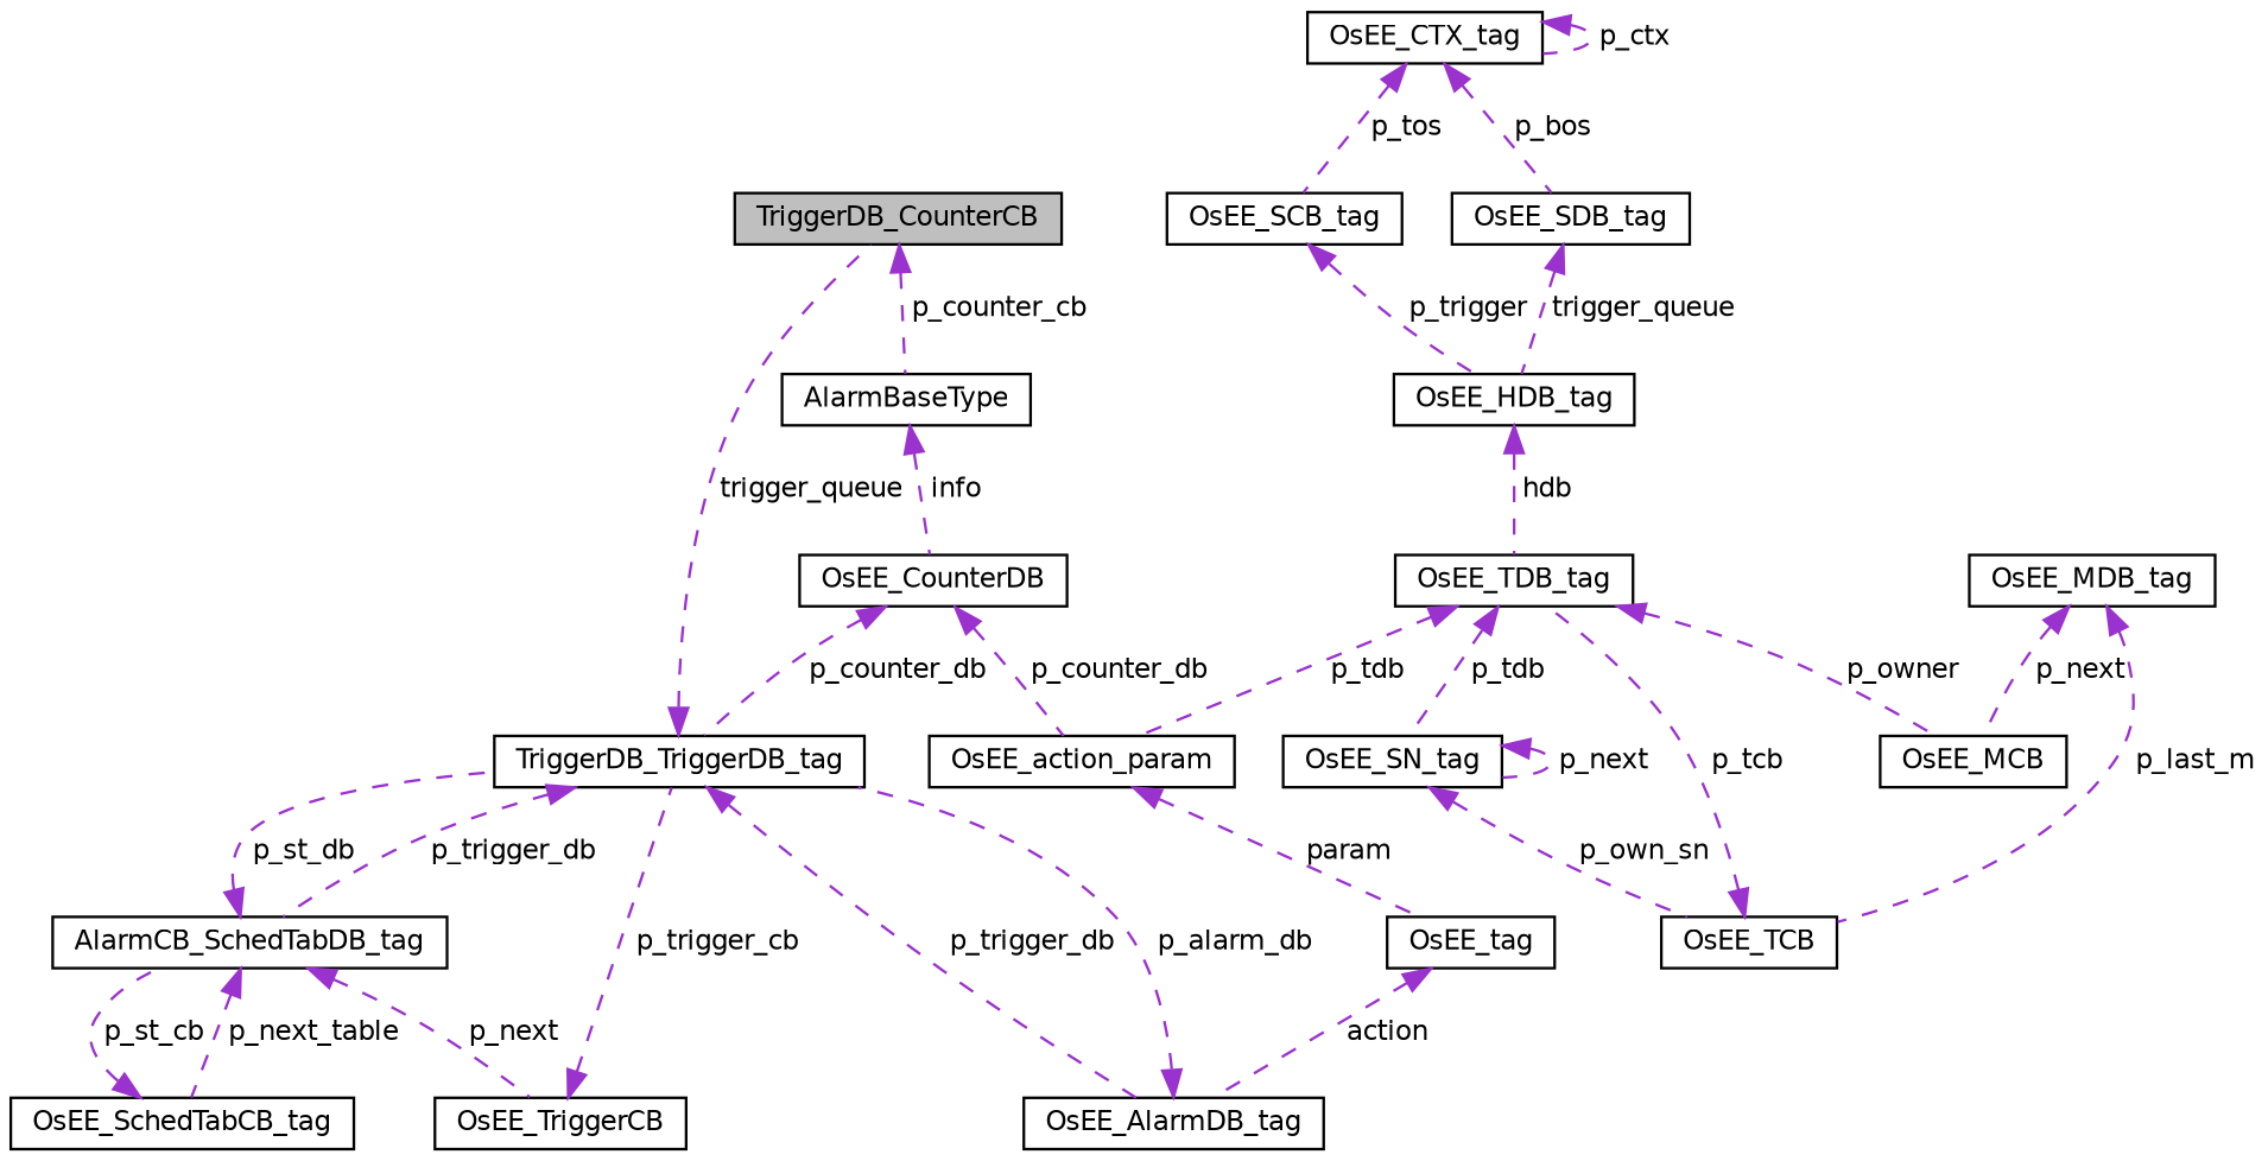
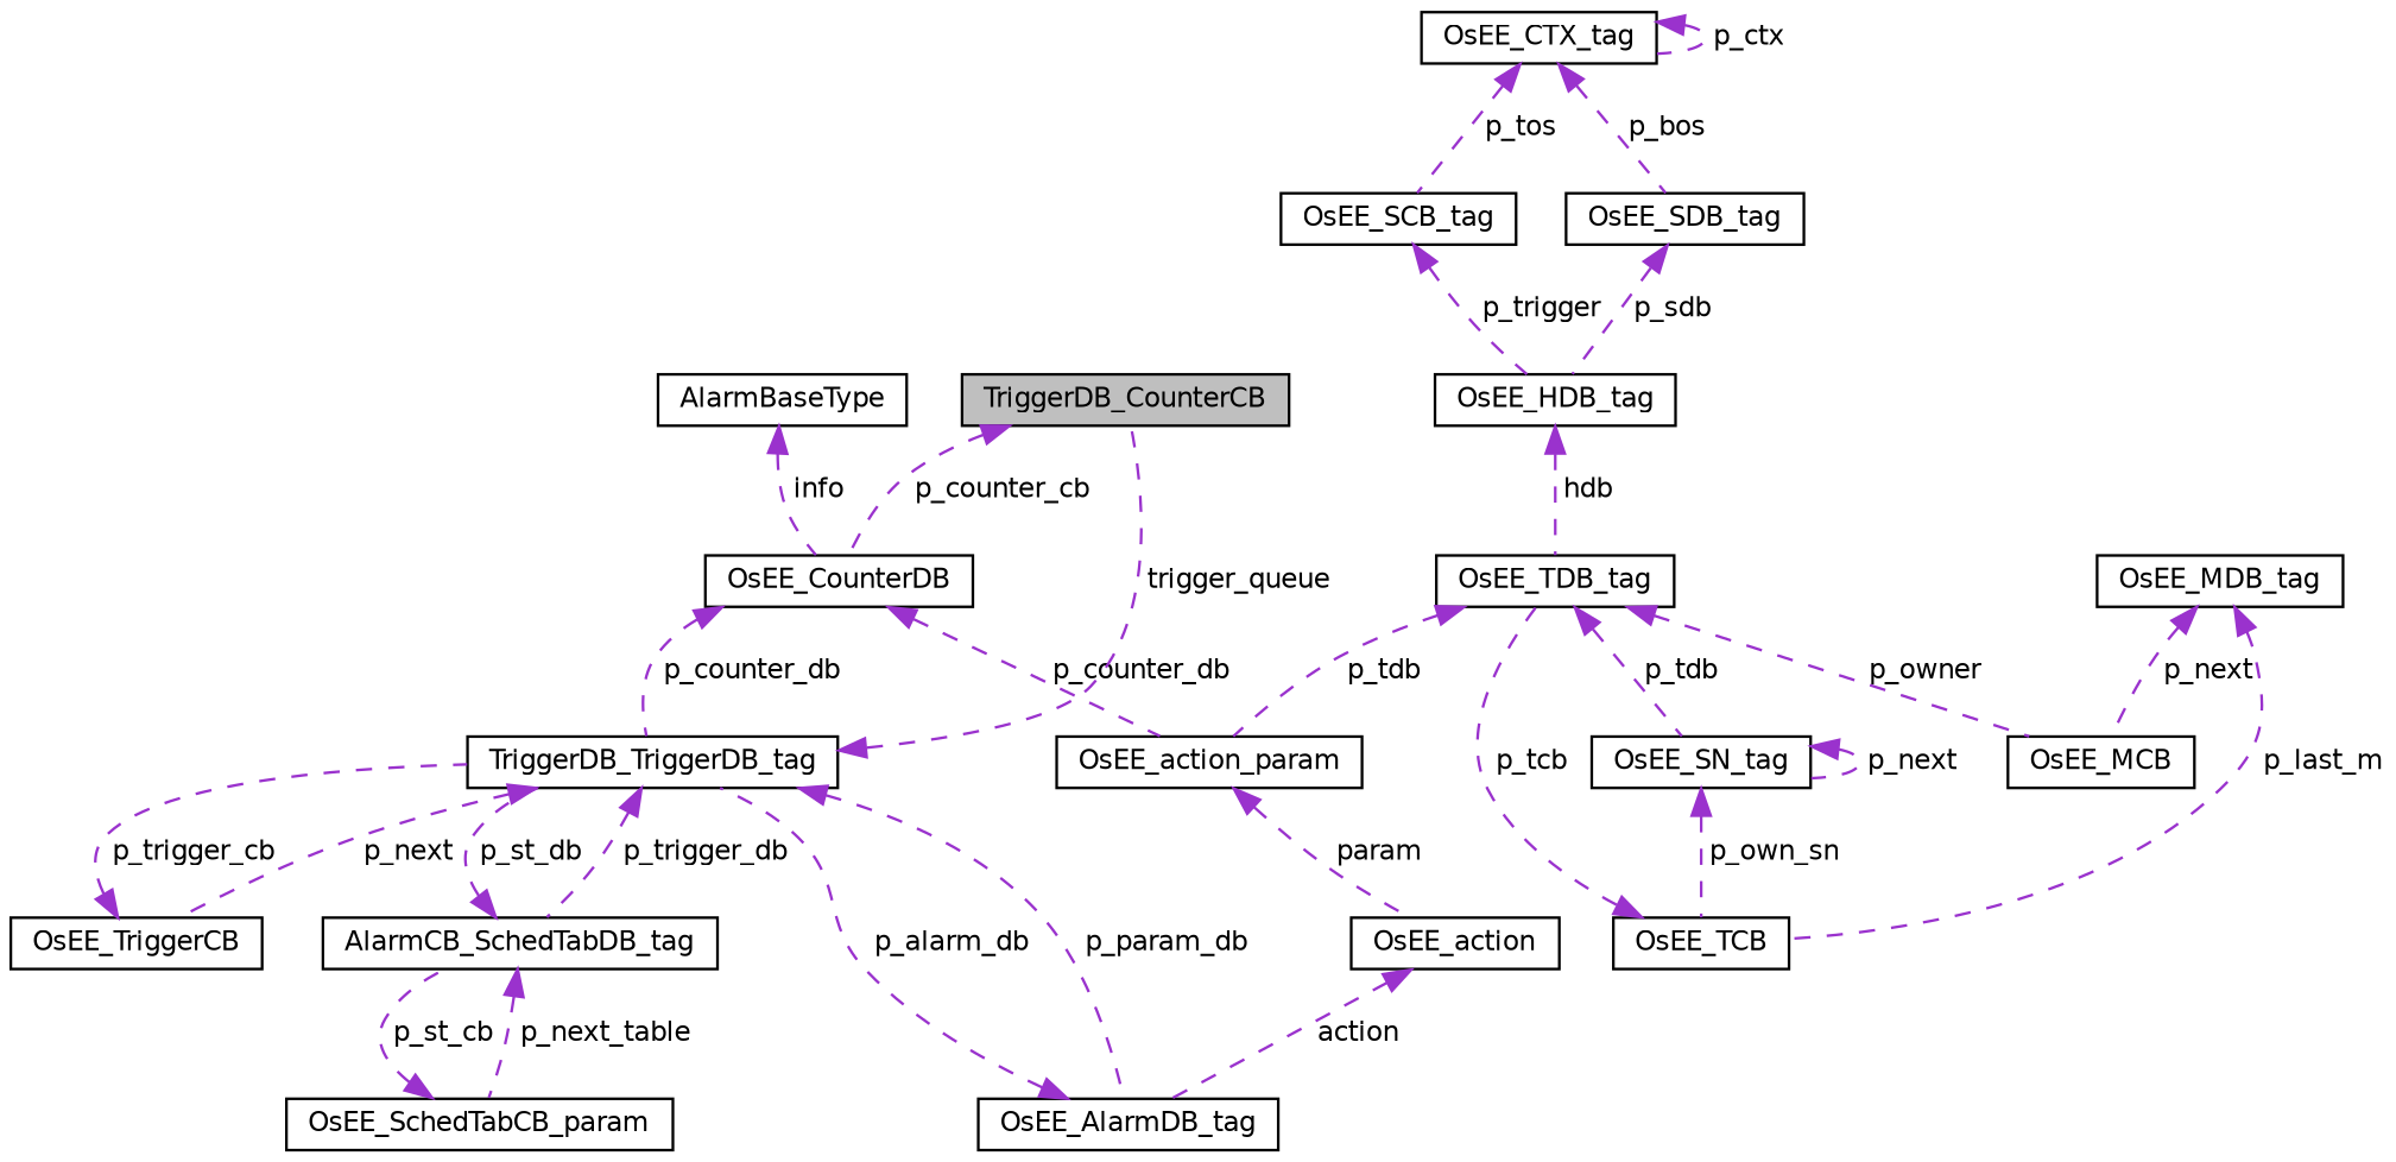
  digraph {
    node [color=black fillcolor=white fontname=Helvetica fontsize=10 shape=record style=filled]
    edge [color=darkorchid3 dir=back fontname=Helvetica fontsize=10 labelfontname=Helvetica labelfontsize=10 style=dashed]
    n1 [fillcolor=grey75 fontcolor=black height=0.2 label=TriggerDB_CounterCB width=0.4]
    n2 [height=0.2 label=OsEE_CounterDB width=0.4]
    n3 [height=0.2 label=TriggerDB_TriggerDB_tag width=0.4]
    n4 [height=0.2 label=OsEE_action_param width=0.4]
    n5 [height=0.2 label=OsEE_TriggerCB width=0.4]
    n6 [height=0.2 label=AlarmCB_SchedTabDB_tag width=0.4]
    n7 [height=0.2 label=OsEE_AlarmDB_tag width=0.4]
-   n8 [height=0.2 label=OsEE_SchedTabCB_tag width=0.4]
-   n9 [height=0.2 label=OsEE_tag width=0.4]
+   n8 [height=0.2 label=OsEE_SchedTabCB_param width=0.4]
+   n9 [height=0.2 label=OsEE_action width=0.4]
    n10 [height=0.2 label=OsEE_TDB_tag width=0.4]
    n11 [height=0.2 label=OsEE_SN_tag width=0.4]
    n12 [height=0.2 label=OsEE_MCB width=0.4]
    n13 [height=0.2 label=OsEE_TCB width=0.4]
    n14 [height=0.2 label=OsEE_MDB_tag width=0.4]
    n15 [height=0.2 label=OsEE_HDB_tag width=0.4]
    n16 [height=0.2 label=OsEE_SCB_tag width=0.4]
    n17 [height=0.2 label=OsEE_CTX_tag width=0.4]
    n18 [height=0.2 label=OsEE_SDB_tag width=0.4]
    n19 [height=0.2 label=AlarmBaseType width=0.4]
-   n1 -> n19 [label=" p_counter_cb"]
+   n1 -> n2 [label=" p_counter_cb"]
    n2 -> n3 [label=" p_counter_db"]
    n2 -> n4 [label=" p_counter_db"]
    n3 -> n1 [label=" trigger_queue"]
-   n6 -> n5 [label=" p_next"]
+   n3 -> n5 [label=" p_next"]
    n3 -> n6 [label=" p_trigger_db"]
-   n3 -> n7 [label=" p_trigger_db"]
+   n3 -> n7 [label=" p_param_db"]
    n4 -> n9 [label=" param"]
    n5 -> n3 [label=" p_trigger_cb"]
    n6 -> n3 [label=" p_st_db"]
    n6 -> n8 [label=" p_next_table"]
    n7 -> n3 [label=" p_alarm_db"]
    n8 -> n6 [label=" p_st_cb"]
    n9 -> n7 [label=" action"]
    n10 -> n4 [label=" p_tdb"]
    n10 -> n11 [label=" p_tdb"]
    n10 -> n12 [label=" p_owner"]
    n11 -> n11 [label=" p_next"]
    n11 -> n13 [label=" p_own_sn"]
    n13 -> n10 [label=" p_tcb"]
    n14 -> n12 [label=" p_next"]
    n14 -> n13 [label=" p_last_m"]
    n15 -> n10 [label=" hdb"]
    n16 -> n15 [label=" p_trigger"]
    n17 -> n16 [label=" p_tos"]
    n17 -> n17 [label=" p_ctx"]
    n17 -> n18 [label=" p_bos"]
-   n18 -> n15 [label=" trigger_queue"]
+   n18 -> n15 [label=" p_sdb"]
    n19 -> n2 [label=" info"]
  }
